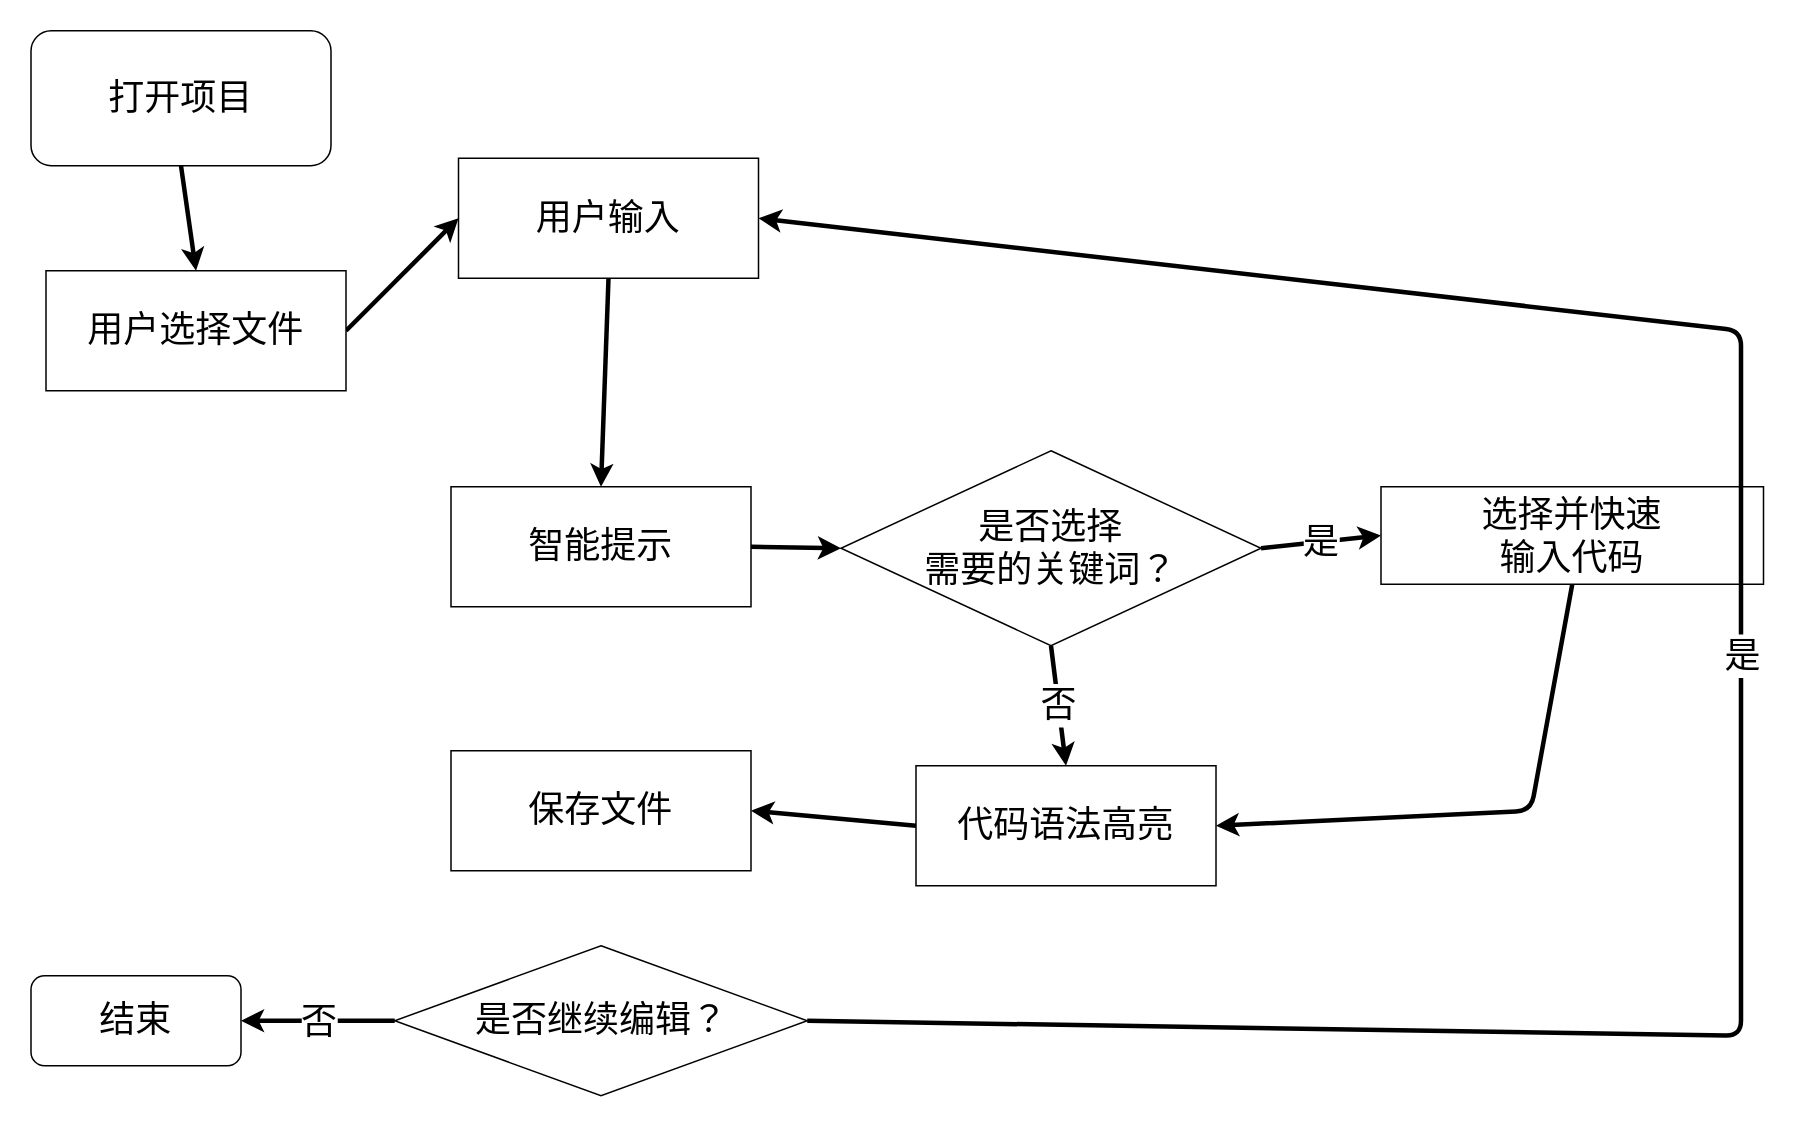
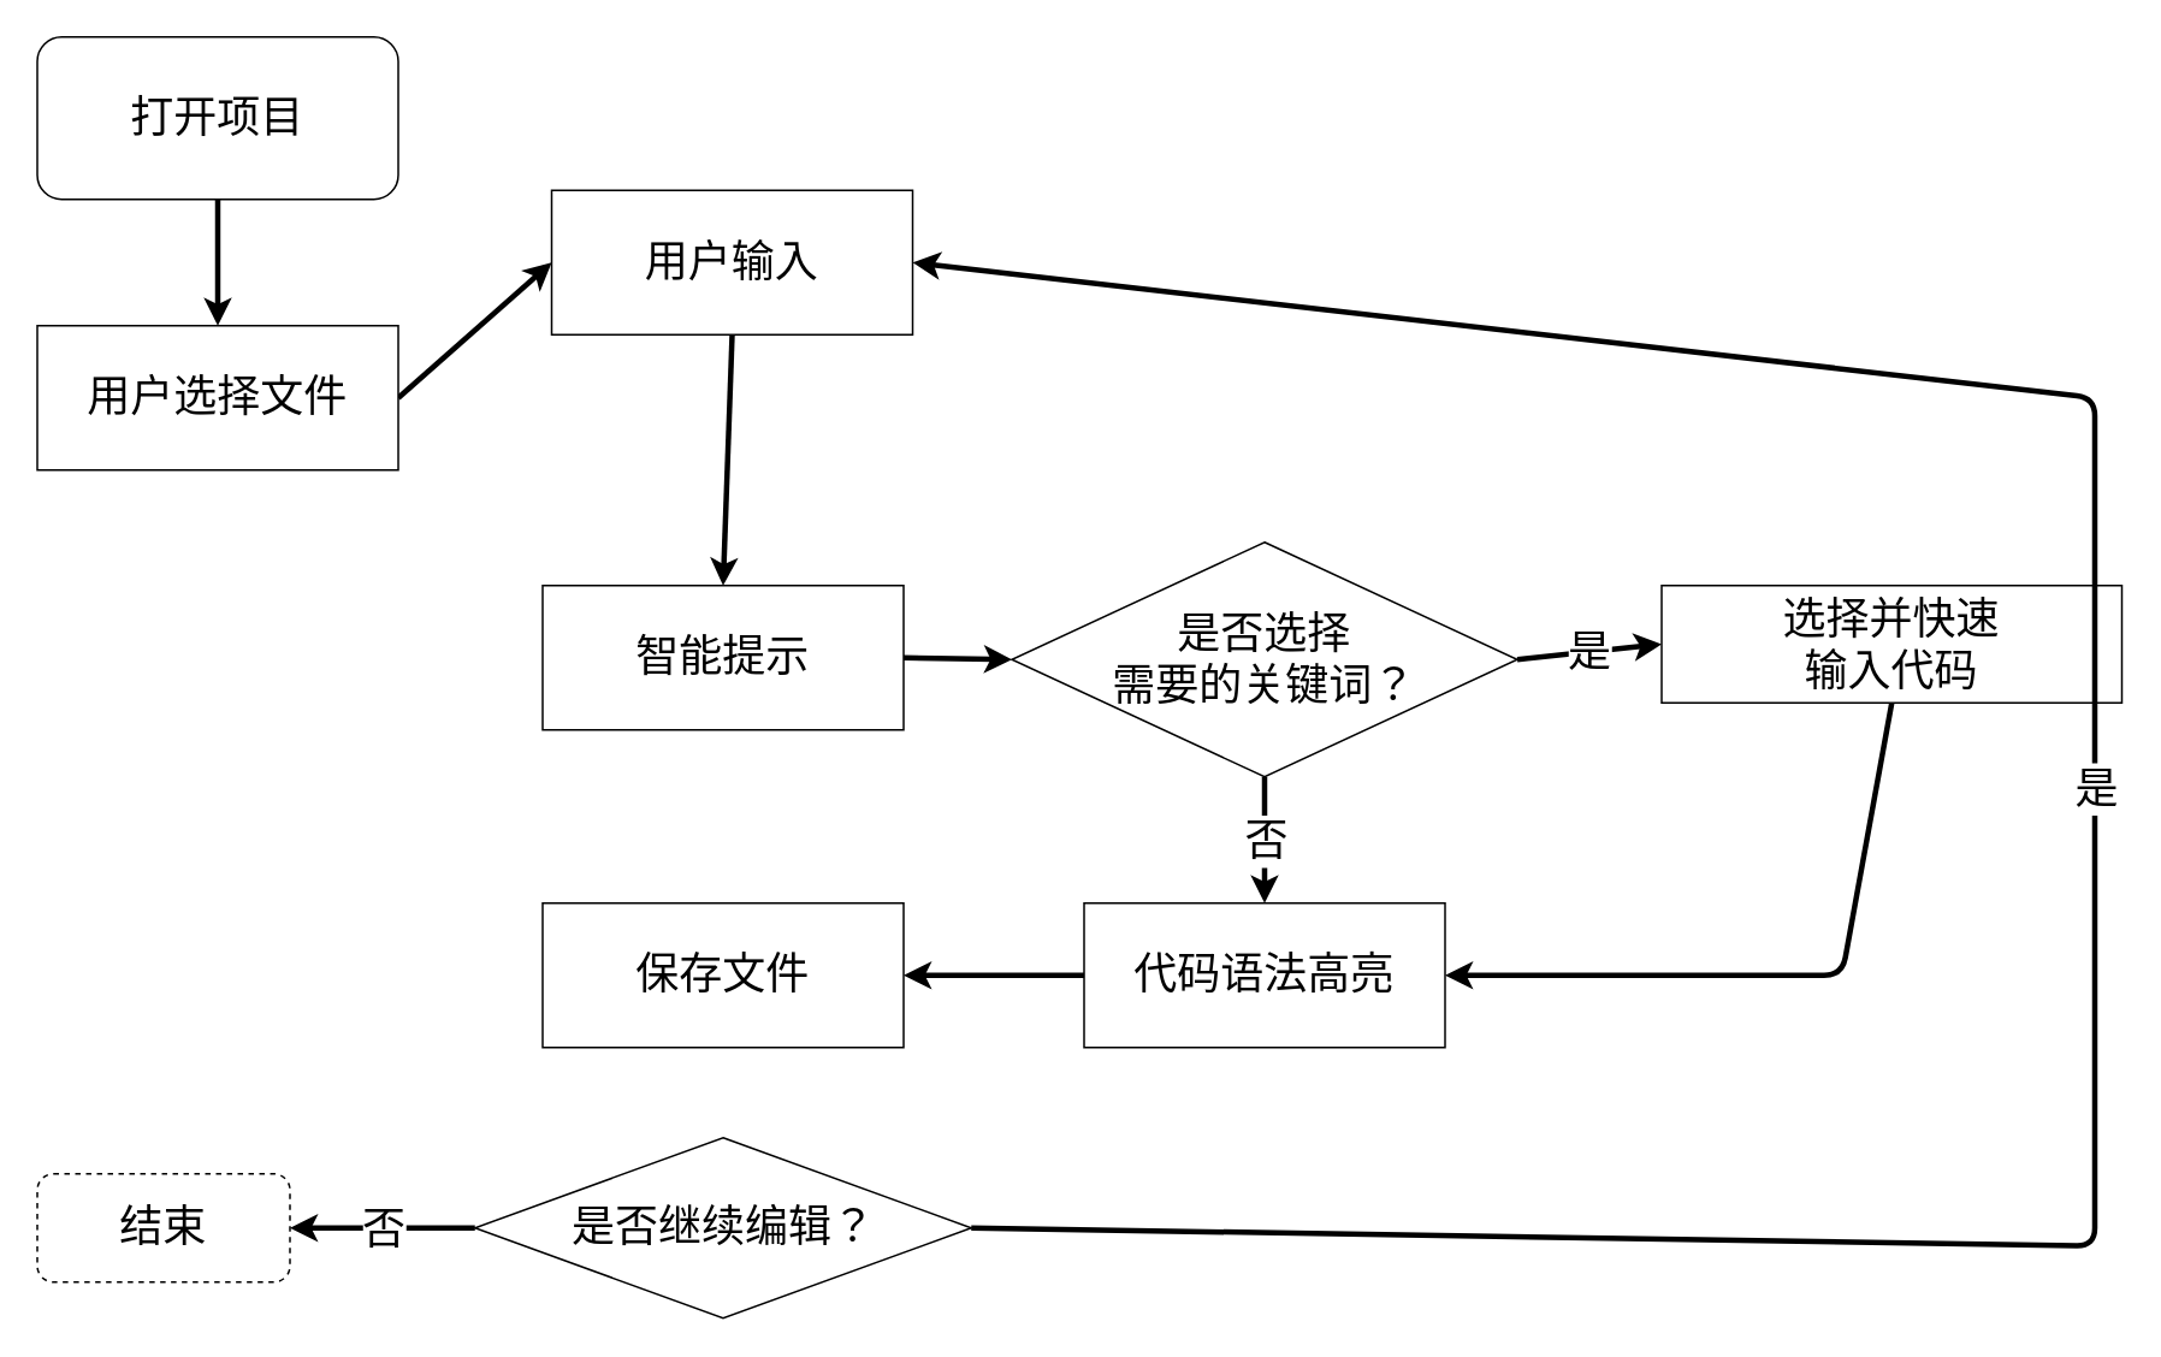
  <mxCell id="0" />
  <mxCell id="1" parent="0" />
  <mxCell id="2" style="edgeStyle=none;html=1;exitX=0.5;exitY=1;exitDx=0;exitDy=0;entryX=0.5;entryY=0;entryDx=0;entryDy=0;fontSize=24;strokeWidth=3;" edge="1" parent="1" source="3" target="5"><mxGeometry relative="1" as="geometry" /></mxCell>
  <mxCell id="3" value="&lt;font style=&quot;font-size: 24px;&quot;&gt;打开项目&lt;/font&gt;" style="rounded=1;whiteSpace=wrap;html=1;" vertex="1" parent="1"><mxGeometry x="20" y="20" width="200" height="90" as="geometry" /></mxCell>
  <mxCell id="4" style="edgeStyle=none;html=1;exitX=1;exitY=0.5;exitDx=0;exitDy=0;entryX=0;entryY=0.5;entryDx=0;entryDy=0;fontSize=24;strokeWidth=3;" edge="1" parent="1" source="5" target="7"><mxGeometry relative="1" as="geometry" /></mxCell>
- <mxCell id="5" value="用户选择文件" style="rounded=0;whiteSpace=wrap;html=1;fontSize=24;" vertex="1" parent="1"><mxGeometry x="30" y="180" width="200" height="80" as="geometry" /></mxCell>
+ <mxCell id="5" value="用户选择文件" style="rounded=0;whiteSpace=wrap;html=1;fontSize=24;" vertex="1" parent="1"><mxGeometry x="20" y="180" width="200" height="80" as="geometry" /></mxCell>
  <mxCell id="6" style="edgeStyle=none;html=1;exitX=0.5;exitY=1;exitDx=0;exitDy=0;entryX=0.5;entryY=0;entryDx=0;entryDy=0;strokeWidth=3;fontSize=24;" edge="1" parent="1" source="7" target="9"><mxGeometry relative="1" as="geometry" /></mxCell>
  <mxCell id="7" value="用户输入" style="rounded=0;whiteSpace=wrap;html=1;fontSize=24;" vertex="1" parent="1"><mxGeometry x="305" y="105" width="200" height="80" as="geometry" /></mxCell>
  <mxCell id="8" style="edgeStyle=none;html=1;exitX=1;exitY=0.5;exitDx=0;exitDy=0;entryX=0;entryY=0.5;entryDx=0;entryDy=0;strokeWidth=3;fontSize=24;" edge="1" parent="1" source="9" target="10"><mxGeometry relative="1" as="geometry" /></mxCell>
  <mxCell id="9" value="智能提示" style="rounded=0;whiteSpace=wrap;html=1;fontSize=24;" vertex="1" parent="1"><mxGeometry x="300" y="324" width="200" height="80" as="geometry" /></mxCell>
  <mxCell id="10" value="是否选择&lt;br&gt;需要的关键词？" style="rhombus;whiteSpace=wrap;html=1;fontSize=24;" vertex="1" parent="1"><mxGeometry x="560" y="300" width="280" height="130" as="geometry" /></mxCell>
  <mxCell id="11" style="edgeStyle=none;html=1;exitX=0.5;exitY=1;exitDx=0;exitDy=0;entryX=1;entryY=0.5;entryDx=0;entryDy=0;strokeWidth=3;fontSize=24;" edge="1" parent="1" source="12" target="18"><mxGeometry relative="1" as="geometry"><Array as="points"><mxPoint x="1020" y="540" /></Array></mxGeometry></mxCell>
  <mxCell id="12" value="选择并快速&lt;br&gt;输入代码" style="rounded=0;whiteSpace=wrap;html=1;fontSize=24;" vertex="1" parent="1"><mxGeometry x="920" y="324" width="255" height="65" as="geometry" /></mxCell>
  <mxCell id="13" value="" style="endArrow=classic;html=1;strokeWidth=3;fontSize=24;exitX=1;exitY=0.5;exitDx=0;exitDy=0;entryX=0;entryY=0.5;entryDx=0;entryDy=0;" edge="1" parent="1" source="10" target="12"><mxGeometry relative="1" as="geometry"><mxPoint x="830" y="450" as="sourcePoint" /><mxPoint x="930" y="450" as="targetPoint" /></mxGeometry></mxCell>
  <mxCell id="14" value="是" style="edgeLabel;resizable=0;html=1;align=center;verticalAlign=middle;fontSize=24;" connectable="0" vertex="1" parent="13"><mxGeometry relative="1" as="geometry" /></mxCell>
  <mxCell id="15" value="" style="endArrow=classic;html=1;strokeWidth=3;fontSize=24;exitX=0.5;exitY=1;exitDx=0;exitDy=0;entryX=0.5;entryY=0;entryDx=0;entryDy=0;" edge="1" parent="1" source="10" target="18"><mxGeometry relative="1" as="geometry"><mxPoint x="650" y="560" as="sourcePoint" /><mxPoint x="700" y="520" as="targetPoint" /></mxGeometry></mxCell>
  <mxCell id="16" value="否" style="edgeLabel;resizable=0;html=1;align=center;verticalAlign=middle;fontSize=24;" connectable="0" vertex="1" parent="15"><mxGeometry relative="1" as="geometry" /></mxCell>
  <mxCell id="17" style="edgeStyle=none;html=1;exitX=0;exitY=0.5;exitDx=0;exitDy=0;entryX=1;entryY=0.5;entryDx=0;entryDy=0;strokeWidth=3;fontSize=24;" edge="1" parent="1" source="18" target="19"><mxGeometry relative="1" as="geometry" /></mxCell>
- <mxCell id="18" value="代码语法高亮" style="rounded=0;whiteSpace=wrap;html=1;fontSize=24;" vertex="1" parent="1"><mxGeometry x="610" y="510" width="200" height="80" as="geometry" /></mxCell>
+ <mxCell id="18" value="代码语法高亮" style="rounded=0;whiteSpace=wrap;html=1;fontSize=24;" vertex="1" parent="1"><mxGeometry x="600" y="500" width="200" height="80" as="geometry" /></mxCell>
  <mxCell id="19" value="保存文件" style="rounded=0;whiteSpace=wrap;html=1;fontSize=24;" vertex="1" parent="1"><mxGeometry x="300" y="500" width="200" height="80" as="geometry" /></mxCell>
  <mxCell id="20" value="是否继续编辑？" style="rhombus;whiteSpace=wrap;html=1;fontSize=24;" vertex="1" parent="1"><mxGeometry x="262.5" y="630" width="275" height="100" as="geometry" /></mxCell>
  <mxCell id="21" value="" style="endArrow=classic;html=1;strokeWidth=3;fontSize=24;exitX=1;exitY=0.5;exitDx=0;exitDy=0;entryX=1;entryY=0.5;entryDx=0;entryDy=0;" edge="1" parent="1" source="20" target="7"><mxGeometry relative="1" as="geometry"><mxPoint x="730" y="680" as="sourcePoint" /><mxPoint x="830" y="680" as="targetPoint" /><Array as="points"><mxPoint x="1160" y="690" /><mxPoint x="1160" y="450" /><mxPoint x="1160" y="220" /></Array></mxGeometry></mxCell>
  <mxCell id="22" value="是" style="edgeLabel;resizable=0;html=1;align=center;verticalAlign=middle;fontSize=24;" connectable="0" vertex="1" parent="21"><mxGeometry relative="1" as="geometry" /></mxCell>
- <mxCell id="23" value="&lt;font style=&quot;font-size: 24px;&quot;&gt;结束&lt;/font&gt;" style="rounded=1;whiteSpace=wrap;html=1;" vertex="1" parent="1"><mxGeometry x="20" y="650" width="140" height="60" as="geometry" /></mxCell>
+ <mxCell id="23" value="&lt;font style=&quot;font-size: 24px;&quot;&gt;结束&lt;/font&gt;" style="rounded=1;whiteSpace=wrap;html=1;dashed=1;" vertex="1" parent="1"><mxGeometry x="20" y="650" width="140" height="60" as="geometry" /></mxCell>
  <mxCell id="24" value="" style="endArrow=classic;html=1;strokeWidth=3;fontSize=24;exitX=0;exitY=0.5;exitDx=0;exitDy=0;entryX=1;entryY=0.5;entryDx=0;entryDy=0;" edge="1" parent="1" source="20" target="23"><mxGeometry relative="1" as="geometry"><mxPoint x="180" y="730" as="sourcePoint" /><mxPoint x="280" y="730" as="targetPoint" /></mxGeometry></mxCell>
  <mxCell id="25" value="否" style="edgeLabel;resizable=0;html=1;align=center;verticalAlign=middle;fontSize=24;" connectable="0" vertex="1" parent="24"><mxGeometry relative="1" as="geometry" /></mxCell>
